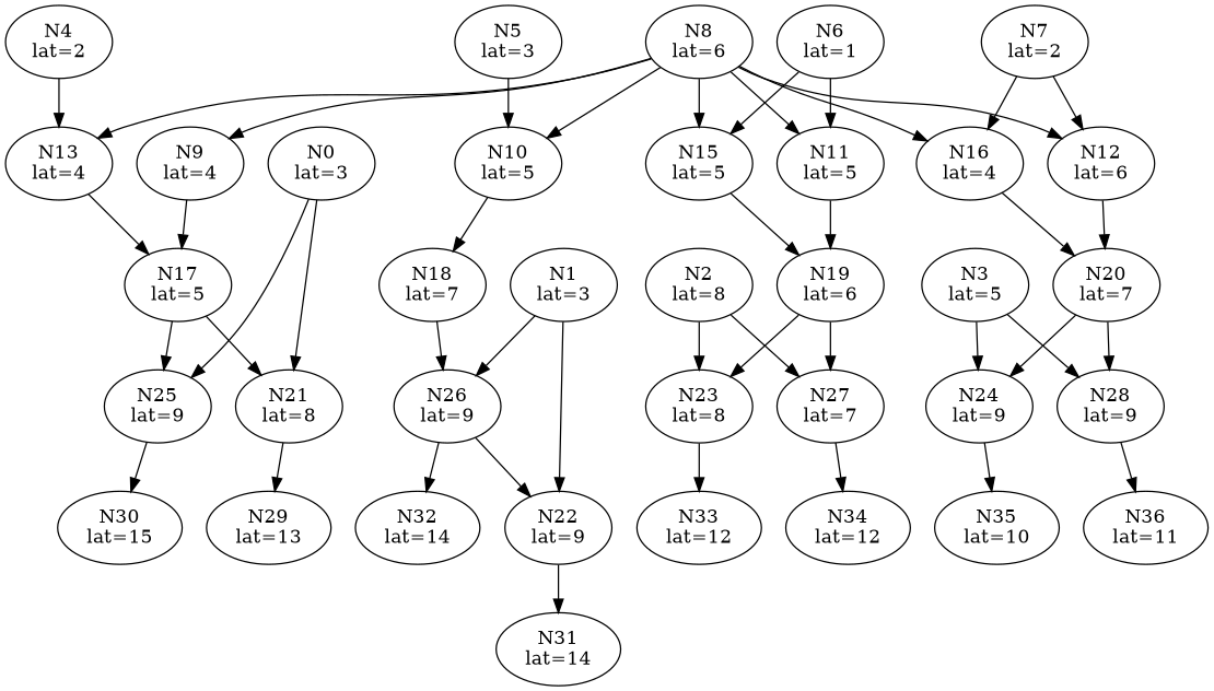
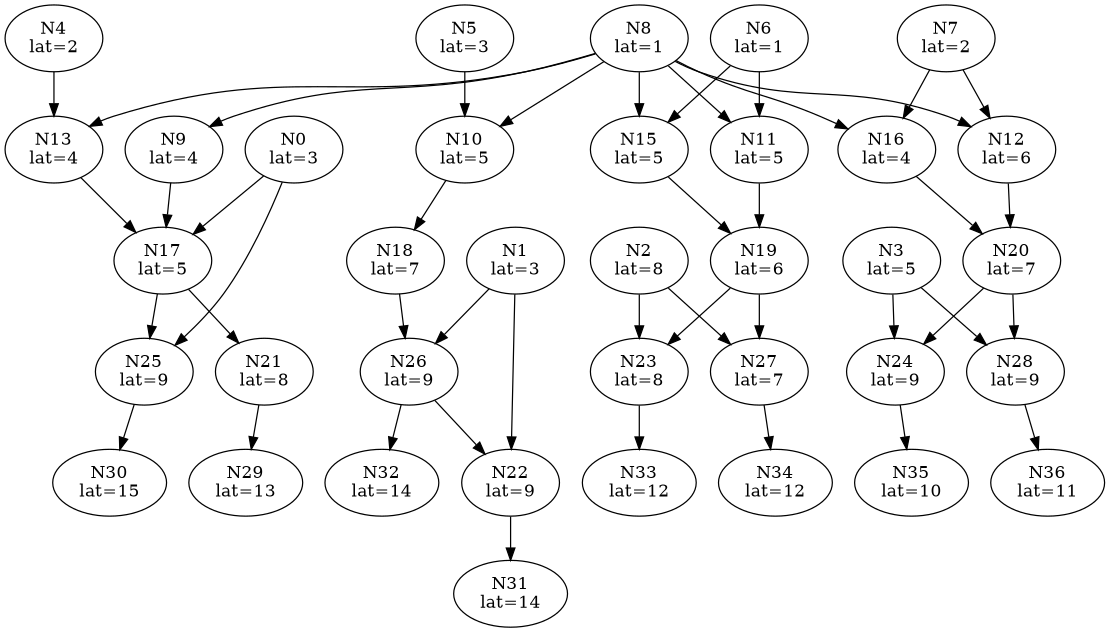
  digraph {
    N0 [label="\N\nlat=3"]
    N21 [label="\N\nlat=8"]
    N25 [label="\N\nlat=9"]
    N29 [label="\N\nlat=13"]
    N30 [label="\N\nlat=15"]
    N1 [label="\N\nlat=3"]
    N22 [label="\N\nlat=9"]
    N26 [label="\N\nlat=9"]
    N31 [label="\N\nlat=14"]
    N32 [label="\N\nlat=14"]
    N2 [label="\N\nlat=8"]
    N23 [label="\N\nlat=8"]
    N27 [label="\N\nlat=7"]
    N33 [label="\N\nlat=12"]
    N34 [label="\N\nlat=12"]
    N3 [label="\N\nlat=5"]
    N24 [label="\N\nlat=9"]
    N28 [label="\N\nlat=9"]
    N35 [label="\N\nlat=10"]
    N36 [label="\N\nlat=11"]
    N4 [label="\N\nlat=2"]
    N13 [label="\N\nlat=4"]
    N9 [label="\N\nlat=4"]
    N17 [label="\N\nlat=5"]
    N5 [label="\N\nlat=3"]
    N10 [label="\N\nlat=5"]
    N18 [label="\N\nlat=7"]
    N6 [label="\N\nlat=1"]
    N11 [label="\N\nlat=5"]
    N15 [label="\N\nlat=5"]
    N19 [label="\N\nlat=6"]
    N7 [label="\N\nlat=2"]
    N12 [label="\N\nlat=6"]
    N16 [label="\N\nlat=4"]
    N20 [label="\N\nlat=7"]
-   N8 [label="\N\nlat=6"]
-   N0 -> N21
+   N8 [label="\N\nlat=1"]
+   N0 -> N17
    N0 -> N25
    N21 -> N29
    N25 -> N30
    N1 -> N22
    N1 -> N26
    N22 -> N31
    N26 -> N22
    N26 -> N32
    N2 -> N23
    N2 -> N27
    N23 -> N33
    N27 -> N34
    N3 -> N24
    N3 -> N28
    N24 -> N35
    N28 -> N36
    N4 -> N13
    N13 -> N17
    N9 -> N17
    N17 -> N21
    N17 -> N25
    N5 -> N10
    N10 -> N18
    N18 -> N26
    N6 -> N11
    N6 -> N15
    N11 -> N19
    N15 -> N19
    N19 -> N23
    N19 -> N27
    N7 -> N12
    N7 -> N16
    N12 -> N20
    N16 -> N20
    N20 -> N24
    N20 -> N28
    N8 -> N13
    N8 -> N9
    N8 -> N10
    N8 -> N11
    N8 -> N15
    N8 -> N12
    N8 -> N16
  }
